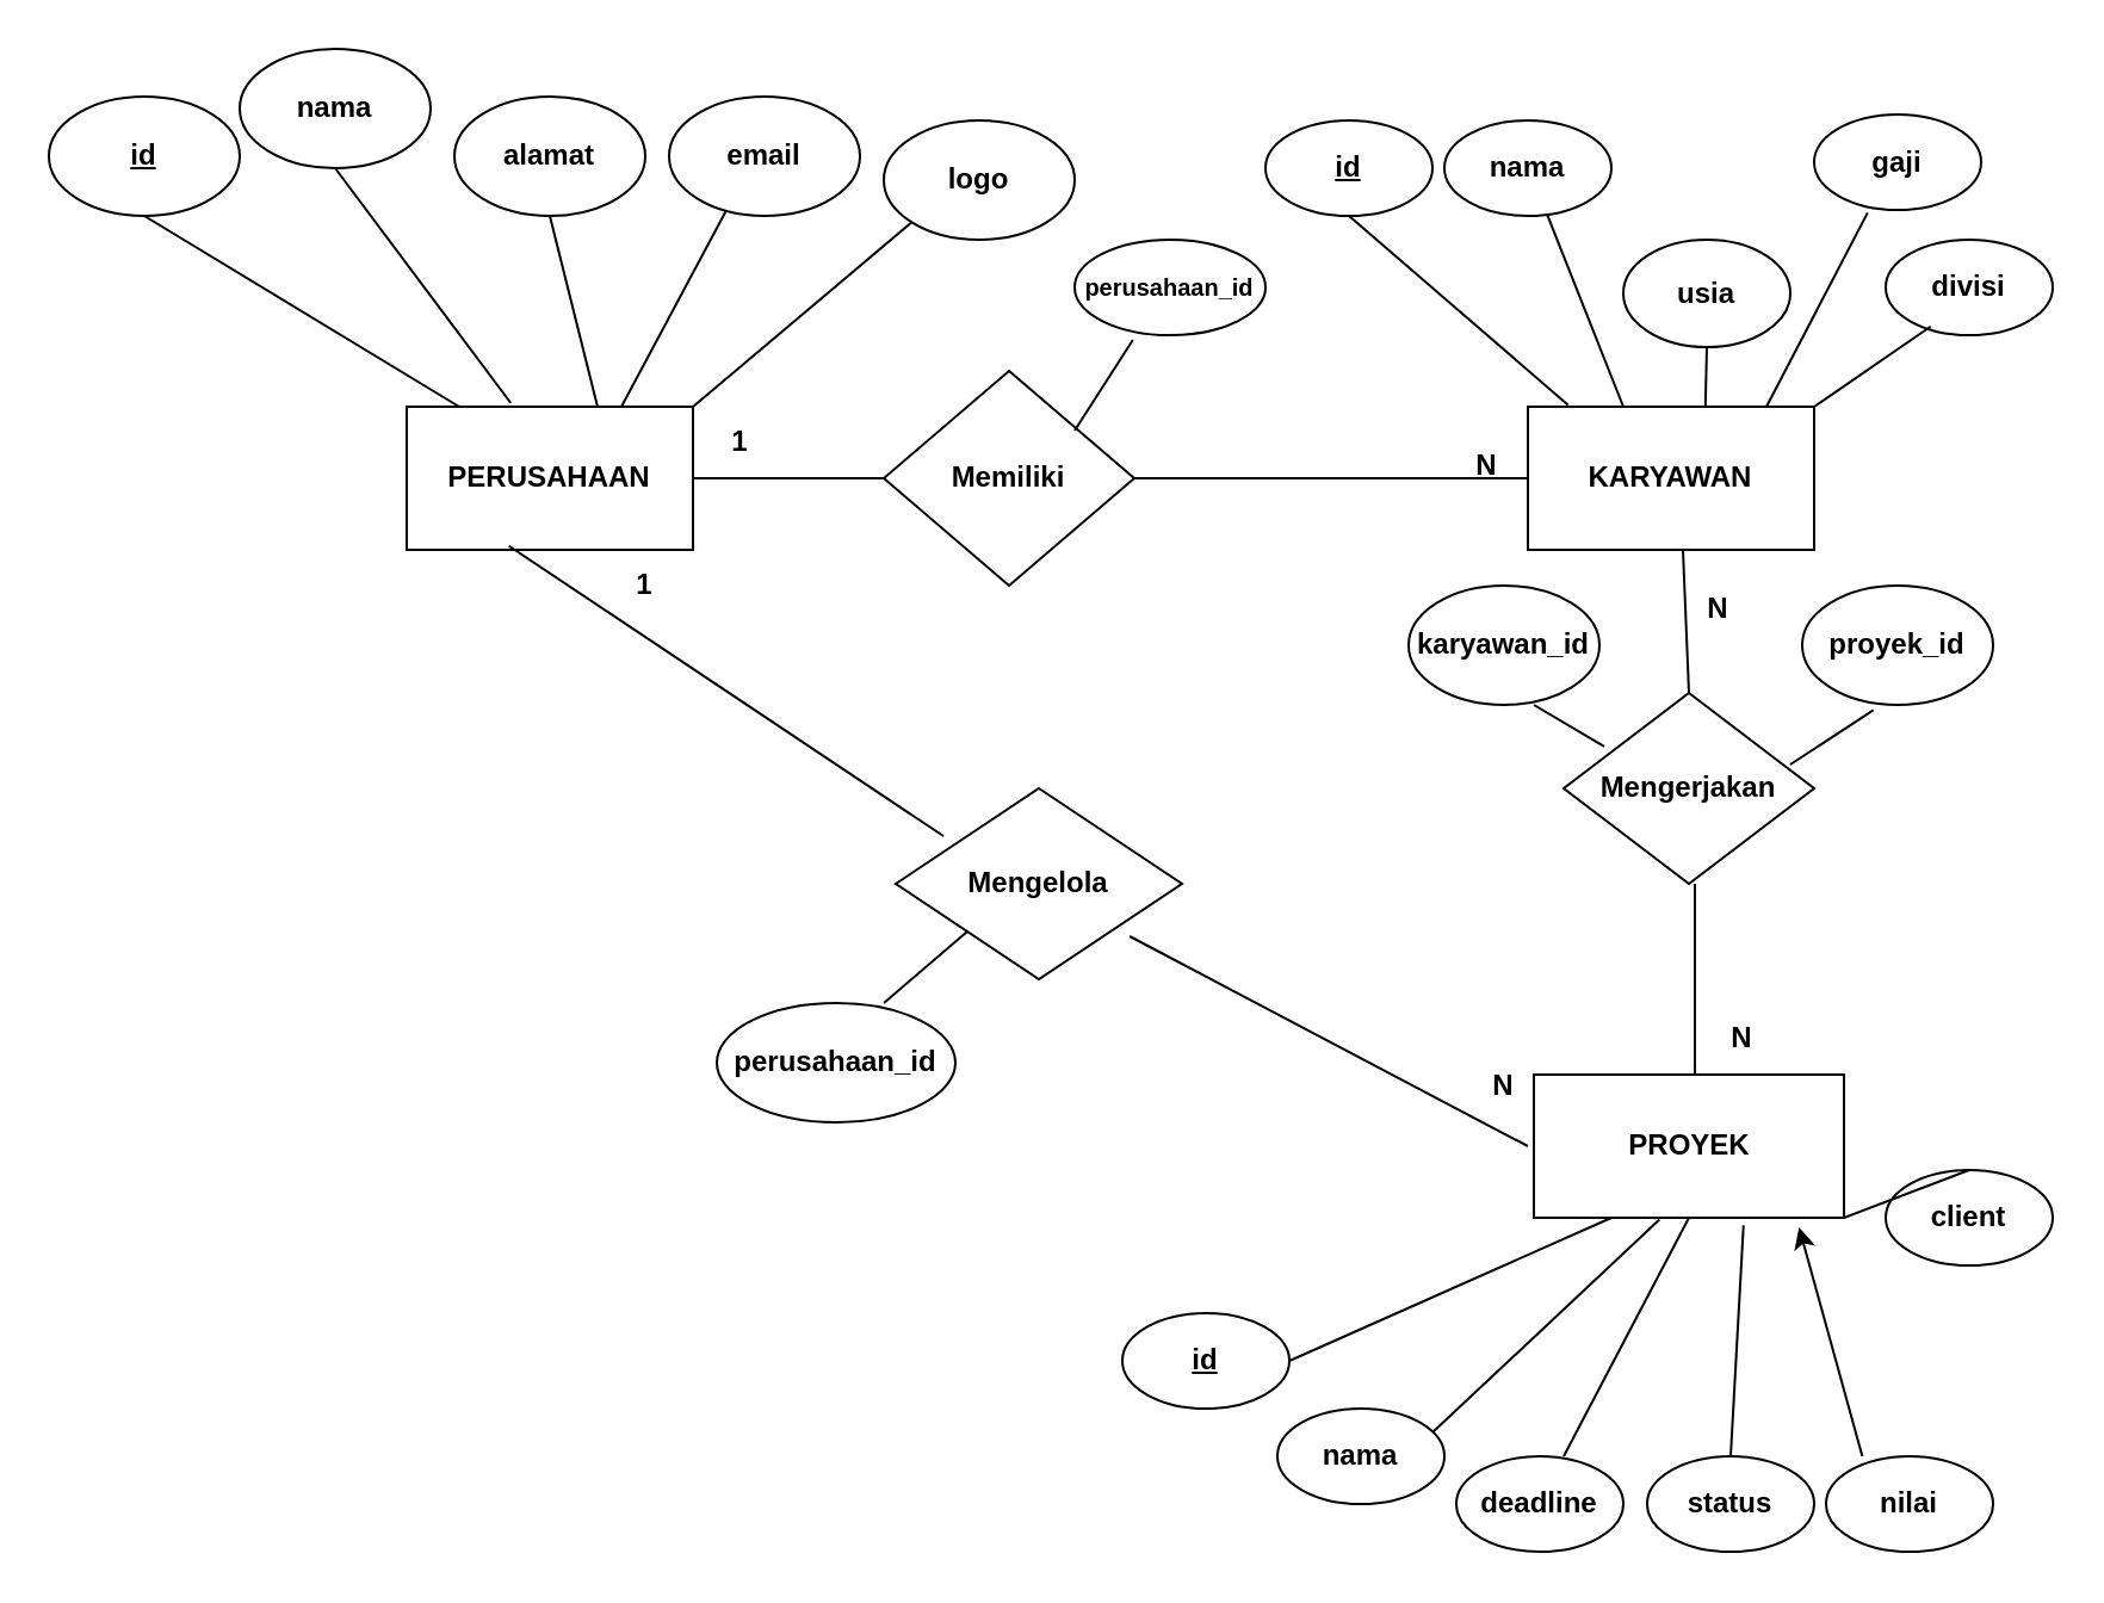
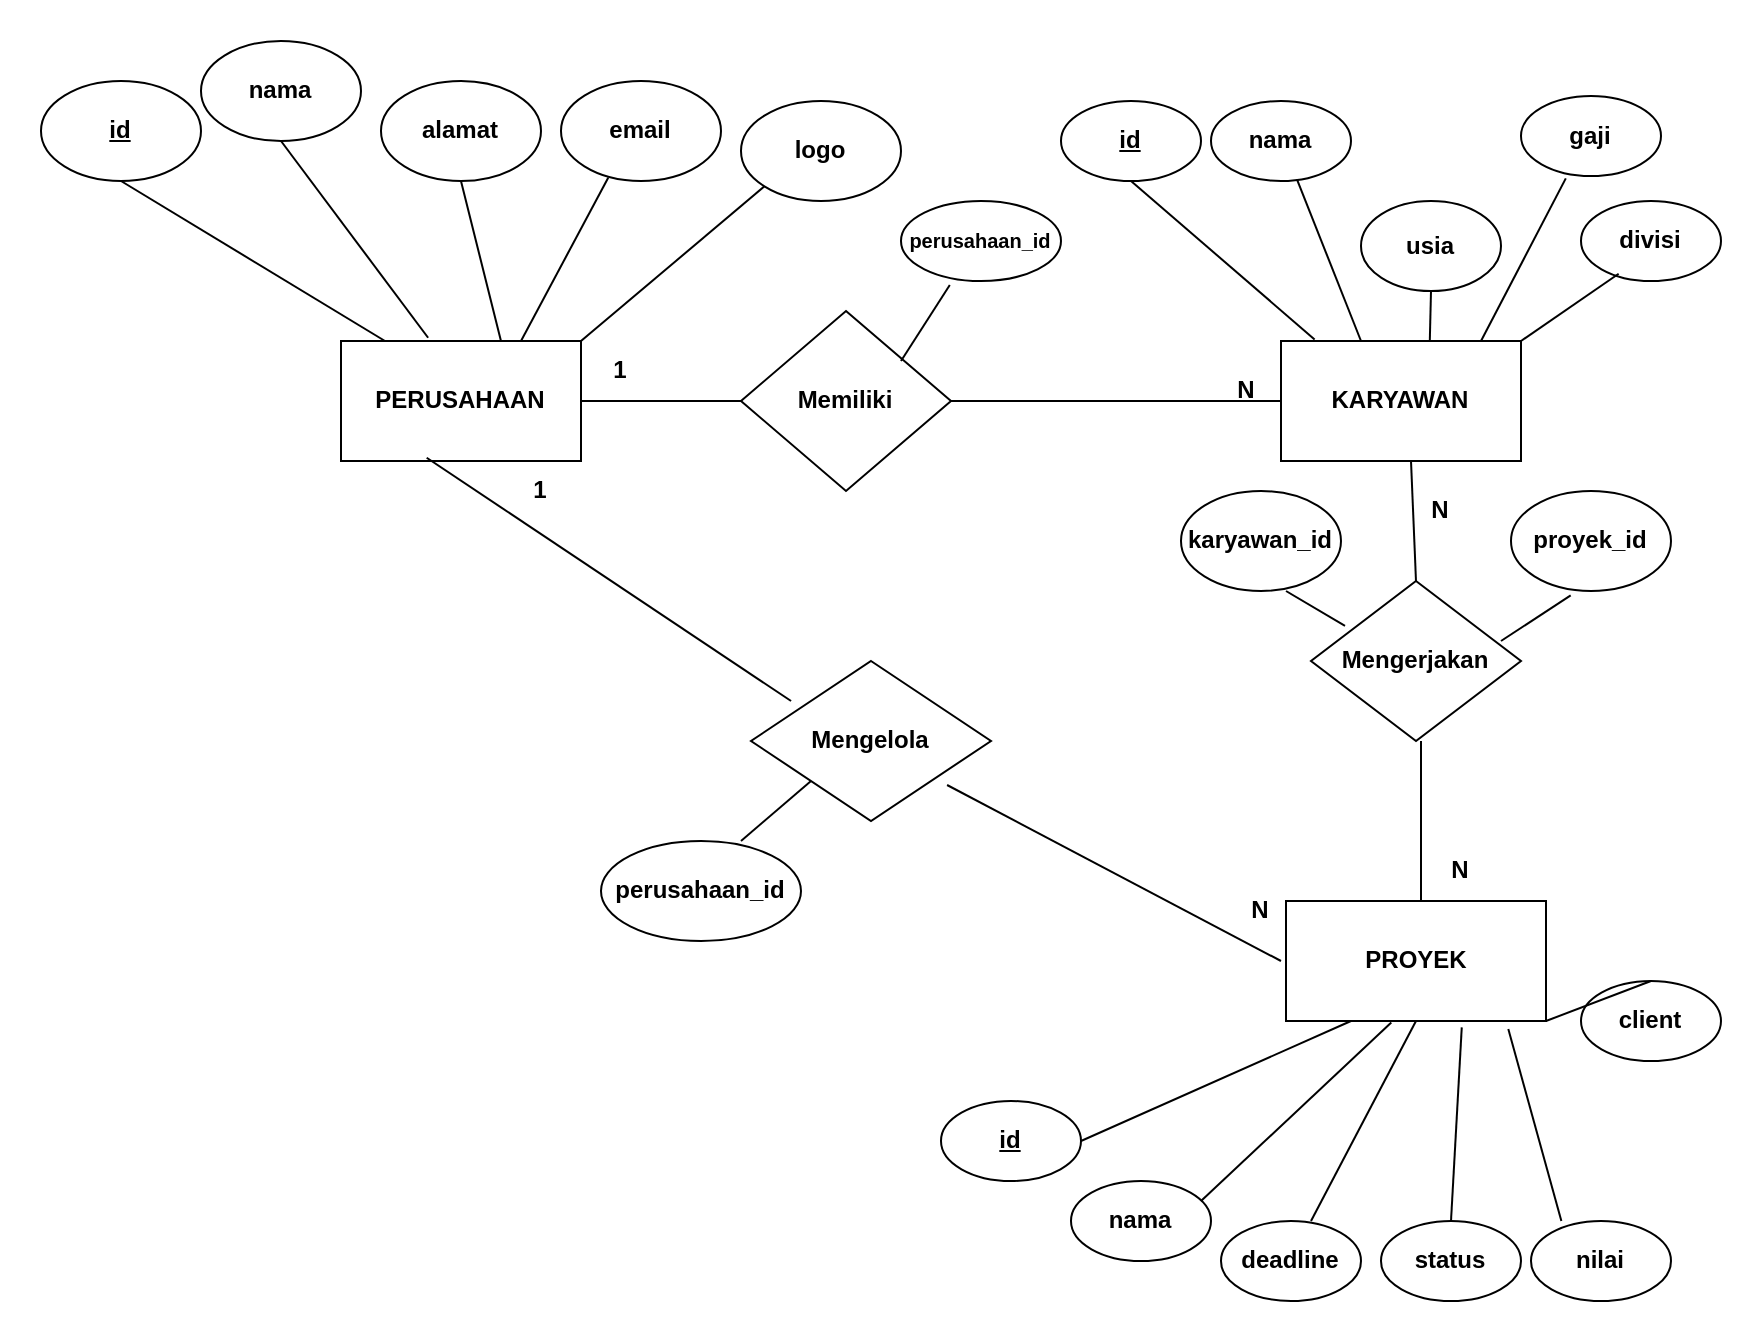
  <mxCell id="0" />
  <mxCell id="1" parent="0" />
  <mxCell id="2" value="&lt;b&gt;PERUSAHAAN&lt;/b&gt;" style="rounded=0;whiteSpace=wrap;html=1;" parent="1" vertex="1"><mxGeometry x="170" y="170" width="120" height="60" as="geometry" /></mxCell>
  <mxCell id="3" value="&lt;b&gt;KARYAWAN&lt;/b&gt;" style="rounded=0;whiteSpace=wrap;html=1;" parent="1" vertex="1"><mxGeometry x="640" y="170" width="120" height="60" as="geometry" /></mxCell>
  <mxCell id="4" value="&lt;b&gt;PROYEK&lt;/b&gt;" style="rounded=0;whiteSpace=wrap;html=1;" parent="1" vertex="1"><mxGeometry x="642.5" y="450" width="130" height="60" as="geometry" /></mxCell>
  <mxCell id="5" value="&lt;b&gt;&lt;u&gt;id&lt;/u&gt;&lt;/b&gt;" style="ellipse;whiteSpace=wrap;html=1;" parent="1" vertex="1"><mxGeometry x="20" y="40" width="80" height="50" as="geometry" /></mxCell>
  <mxCell id="6" value="" style="endArrow=none;html=1;rounded=0;entryX=0.5;entryY=1;entryDx=0;entryDy=0;" parent="1" target="5" edge="1"><mxGeometry width="50" height="50" relative="1" as="geometry"><mxPoint x="192" y="170" as="sourcePoint" /><mxPoint x="460" y="280" as="targetPoint" /></mxGeometry></mxCell>
  <mxCell id="7" value="&lt;b&gt;nama&lt;/b&gt;" style="ellipse;whiteSpace=wrap;html=1;" parent="1" vertex="1"><mxGeometry x="100" y="20" width="80" height="50" as="geometry" /></mxCell>
  <mxCell id="8" value="&lt;b&gt;alamat&lt;/b&gt;" style="ellipse;whiteSpace=wrap;html=1;" parent="1" vertex="1"><mxGeometry x="190" y="40" width="80" height="50" as="geometry" /></mxCell>
  <mxCell id="9" value="&lt;b&gt;email&lt;/b&gt;" style="ellipse;whiteSpace=wrap;html=1;" parent="1" vertex="1"><mxGeometry x="280" y="40" width="80" height="50" as="geometry" /></mxCell>
  <mxCell id="10" value="&lt;b&gt;logo&lt;/b&gt;" style="ellipse;whiteSpace=wrap;html=1;" parent="1" vertex="1"><mxGeometry x="370" y="50" width="80" height="50" as="geometry" /></mxCell>
  <mxCell id="11" value="" style="endArrow=none;html=1;rounded=0;entryX=0.5;entryY=1;entryDx=0;entryDy=0;exitX=0.363;exitY=-0.027;exitDx=0;exitDy=0;exitPerimeter=0;" parent="1" source="2" target="7" edge="1"><mxGeometry width="50" height="50" relative="1" as="geometry"><mxPoint x="210" y="160" as="sourcePoint" /><mxPoint x="260" y="110" as="targetPoint" /></mxGeometry></mxCell>
  <mxCell id="12" value="" style="endArrow=none;html=1;rounded=0;entryX=0.5;entryY=1;entryDx=0;entryDy=0;" parent="1" target="8" edge="1"><mxGeometry width="50" height="50" relative="1" as="geometry"><mxPoint x="250" y="170" as="sourcePoint" /><mxPoint x="300" y="120" as="targetPoint" /></mxGeometry></mxCell>
  <mxCell id="13" value="" style="endArrow=none;html=1;rounded=0;entryX=0.295;entryY=0.968;entryDx=0;entryDy=0;entryPerimeter=0;" parent="1" target="9" edge="1"><mxGeometry width="50" height="50" relative="1" as="geometry"><mxPoint x="260" y="170" as="sourcePoint" /><mxPoint x="310" y="120" as="targetPoint" /></mxGeometry></mxCell>
  <mxCell id="14" value="" style="endArrow=none;html=1;rounded=0;entryX=0;entryY=1;entryDx=0;entryDy=0;" parent="1" target="10" edge="1"><mxGeometry width="50" height="50" relative="1" as="geometry"><mxPoint x="290" y="170" as="sourcePoint" /><mxPoint x="342" y="113" as="targetPoint" /></mxGeometry></mxCell>
  <mxCell id="15" value="" style="endArrow=none;html=1;rounded=0;exitX=1;exitY=0.5;exitDx=0;exitDy=0;" parent="1" source="2" edge="1"><mxGeometry width="50" height="50" relative="1" as="geometry"><mxPoint x="410" y="230" as="sourcePoint" /><mxPoint x="370" y="200" as="targetPoint" /></mxGeometry></mxCell>
  <mxCell id="16" value="&lt;b&gt;Memiliki&lt;/b&gt;" style="rhombus;whiteSpace=wrap;html=1;" parent="1" vertex="1"><mxGeometry x="370" y="155" width="105" height="90" as="geometry" /></mxCell>
  <mxCell id="17" value="&lt;b&gt;&lt;u&gt;id&lt;/u&gt;&lt;/b&gt;" style="ellipse;whiteSpace=wrap;html=1;" parent="1" vertex="1"><mxGeometry x="530" y="50" width="70" height="40" as="geometry" /></mxCell>
  <mxCell id="18" value="&lt;b&gt;nama&lt;/b&gt;" style="ellipse;whiteSpace=wrap;html=1;" parent="1" vertex="1"><mxGeometry x="605" y="50" width="70" height="40" as="geometry" /></mxCell>
  <mxCell id="19" value="&lt;b&gt;usia&lt;/b&gt;" style="ellipse;whiteSpace=wrap;html=1;" parent="1" vertex="1"><mxGeometry x="680" y="100" width="70" height="45" as="geometry" /></mxCell>
  <mxCell id="20" value="&lt;b&gt;gaji&lt;/b&gt;" style="ellipse;whiteSpace=wrap;html=1;" parent="1" vertex="1"><mxGeometry x="760" y="47.5" width="70" height="40" as="geometry" /></mxCell>
  <mxCell id="21" value="&lt;b&gt;divisi&lt;/b&gt;" style="ellipse;whiteSpace=wrap;html=1;" parent="1" vertex="1"><mxGeometry x="790" y="100" width="70" height="40" as="geometry" /></mxCell>
  <mxCell id="22" value="&lt;b&gt;&lt;font style=&quot;font-size: 10px;&quot;&gt;perusahaan_id&lt;/font&gt;&lt;/b&gt;" style="ellipse;whiteSpace=wrap;html=1;" parent="1" vertex="1"><mxGeometry x="450" y="100" width="80" height="40" as="geometry" /></mxCell>
  <mxCell id="23" value="" style="endArrow=none;html=1;rounded=0;entryX=0.305;entryY=1.05;entryDx=0;entryDy=0;entryPerimeter=0;" parent="1" target="22" edge="1"><mxGeometry width="50" height="50" relative="1" as="geometry"><mxPoint x="450" y="180" as="sourcePoint" /><mxPoint x="500" y="130" as="targetPoint" /></mxGeometry></mxCell>
  <mxCell id="24" value="" style="endArrow=none;html=1;rounded=0;entryX=0;entryY=0.5;entryDx=0;entryDy=0;exitX=1;exitY=0.5;exitDx=0;exitDy=0;" parent="1" source="16" target="3" edge="1"><mxGeometry width="50" height="50" relative="1" as="geometry"><mxPoint x="410" y="230" as="sourcePoint" /><mxPoint x="460" y="180" as="targetPoint" /></mxGeometry></mxCell>
  <mxCell id="25" value="" style="endArrow=none;html=1;rounded=0;entryX=0.5;entryY=1;entryDx=0;entryDy=0;exitX=0.14;exitY=-0.013;exitDx=0;exitDy=0;exitPerimeter=0;" parent="1" source="3" target="17" edge="1"><mxGeometry width="50" height="50" relative="1" as="geometry"><mxPoint x="580" y="170" as="sourcePoint" /><mxPoint x="630" y="120" as="targetPoint" /></mxGeometry></mxCell>
  <mxCell id="26" value="" style="endArrow=none;html=1;rounded=0;entryX=0.614;entryY=0.98;entryDx=0;entryDy=0;entryPerimeter=0;" parent="1" target="18" edge="1"><mxGeometry width="50" height="50" relative="1" as="geometry"><mxPoint x="680" y="170" as="sourcePoint" /><mxPoint x="660" y="140" as="targetPoint" /></mxGeometry></mxCell>
  <mxCell id="27" value="" style="endArrow=none;html=1;rounded=0;entryX=0.5;entryY=1;entryDx=0;entryDy=0;exitX=0.62;exitY=0;exitDx=0;exitDy=0;exitPerimeter=0;" parent="1" source="3" target="19" edge="1"><mxGeometry width="50" height="50" relative="1" as="geometry"><mxPoint x="802" y="219" as="sourcePoint" /><mxPoint x="710" y="140" as="targetPoint" /></mxGeometry></mxCell>
  <mxCell id="28" value="" style="endArrow=none;html=1;rounded=0;entryX=0.32;entryY=1.03;entryDx=0;entryDy=0;entryPerimeter=0;" parent="1" target="20" edge="1"><mxGeometry width="50" height="50" relative="1" as="geometry"><mxPoint x="740" y="170" as="sourcePoint" /><mxPoint x="790" y="120" as="targetPoint" /></mxGeometry></mxCell>
  <mxCell id="29" value="" style="endArrow=none;html=1;rounded=0;exitX=1;exitY=0;exitDx=0;exitDy=0;entryX=0.269;entryY=0.91;entryDx=0;entryDy=0;entryPerimeter=0;" parent="1" source="3" target="21" edge="1"><mxGeometry width="50" height="50" relative="1" as="geometry"><mxPoint x="780" y="190" as="sourcePoint" /><mxPoint x="830" y="140" as="targetPoint" /></mxGeometry></mxCell>
  <mxCell id="30" value="&lt;b&gt;Mengerjakan&lt;/b&gt;" style="rhombus;whiteSpace=wrap;html=1;" parent="1" vertex="1"><mxGeometry x="655" y="290" width="105" height="80" as="geometry" /></mxCell>
  <mxCell id="31" value="" style="endArrow=none;html=1;rounded=0;exitX=0.5;exitY=0;exitDx=0;exitDy=0;" parent="1" source="30" edge="1"><mxGeometry width="50" height="50" relative="1" as="geometry"><mxPoint x="655" y="280" as="sourcePoint" /><mxPoint x="705" y="230" as="targetPoint" /></mxGeometry></mxCell>
  <mxCell id="32" value="" style="endArrow=none;html=1;rounded=0;" parent="1" edge="1"><mxGeometry width="50" height="50" relative="1" as="geometry"><mxPoint x="710" y="450" as="sourcePoint" /><mxPoint x="710" y="370" as="targetPoint" /></mxGeometry></mxCell>
  <mxCell id="33" value="&lt;b&gt;karyawan_id&lt;/b&gt;" style="ellipse;whiteSpace=wrap;html=1;" parent="1" vertex="1"><mxGeometry x="590" y="245" width="80" height="50" as="geometry" /></mxCell>
  <mxCell id="34" value="&lt;b&gt;proyek_id&lt;/b&gt;" style="ellipse;whiteSpace=wrap;html=1;" parent="1" vertex="1"><mxGeometry x="755" y="245" width="80" height="50" as="geometry" /></mxCell>
  <mxCell id="35" value="" style="endArrow=none;html=1;rounded=0;entryX=0.373;entryY=1.044;entryDx=0;entryDy=0;entryPerimeter=0;" parent="1" target="34" edge="1"><mxGeometry width="50" height="50" relative="1" as="geometry"><mxPoint x="750" y="320" as="sourcePoint" /><mxPoint x="800" y="270" as="targetPoint" /></mxGeometry></mxCell>
  <mxCell id="36" value="" style="endArrow=none;html=1;rounded=0;exitX=0.162;exitY=0.28;exitDx=0;exitDy=0;exitPerimeter=0;" parent="1" source="30" edge="1"><mxGeometry width="50" height="50" relative="1" as="geometry"><mxPoint x="592.5" y="345" as="sourcePoint" /><mxPoint x="642.5" y="295" as="targetPoint" /></mxGeometry></mxCell>
  <mxCell id="37" value="&lt;b&gt;&lt;u&gt;id&lt;/u&gt;&lt;/b&gt;" style="ellipse;whiteSpace=wrap;html=1;" parent="1" vertex="1"><mxGeometry x="470" y="550" width="70" height="40" as="geometry" /></mxCell>
  <mxCell id="38" value="&lt;b&gt;nama&lt;/b&gt;" style="ellipse;whiteSpace=wrap;html=1;" parent="1" vertex="1"><mxGeometry x="535" y="590" width="70" height="40" as="geometry" /></mxCell>
  <mxCell id="39" value="&lt;b&gt;deadline&lt;/b&gt;" style="ellipse;whiteSpace=wrap;html=1;" parent="1" vertex="1"><mxGeometry x="610" y="610" width="70" height="40" as="geometry" /></mxCell>
  <mxCell id="40" value="&lt;b&gt;perusahaan_id&lt;/b&gt;" style="ellipse;whiteSpace=wrap;html=1;" parent="1" vertex="1"><mxGeometry x="300" y="420" width="100" height="50" as="geometry" /></mxCell>
  <mxCell id="41" value="&lt;b&gt;status&lt;/b&gt;&lt;span style=&quot;color: rgba(0, 0, 0, 0); font-family: monospace; font-size: 0px; text-align: start; text-wrap-mode: nowrap;&quot;&gt;%3CmxGraphModel%3E%3Croot%3E%3CmxCell%20id%3D%220%22%2F%3E%3CmxCell%20id%3D%221%22%20parent%3D%220%22%2F%3E%3CmxCell%20id%3D%222%22%20value%3D%22%26lt%3Bb%26gt%3Bnama%26lt%3B%2Fb%26gt%3B%22%20style%3D%22ellipse%3BwhiteSpace%3Dwrap%3Bhtml%3D1%3B%22%20vertex%3D%221%22%20parent%3D%221%22%3E%3CmxGeometry%20x%3D%22610%22%20y%3D%22830%22%20width%3D%2270%22%20height%3D%2240%22%20as%3D%22geometry%22%2F%3E%3C%2FmxCell%3E%3C%2Froot%3E%3C%2FmxGraphModel%3E&lt;/span&gt;" style="ellipse;whiteSpace=wrap;html=1;" parent="1" vertex="1"><mxGeometry x="690" y="610" width="70" height="40" as="geometry" /></mxCell>
  <mxCell id="42" value="&lt;b&gt;client&lt;/b&gt;" style="ellipse;whiteSpace=wrap;html=1;" parent="1" vertex="1"><mxGeometry x="790" y="490" width="70" height="40" as="geometry" /></mxCell>
  <mxCell id="43" value="&lt;b&gt;nilai&lt;/b&gt;" style="ellipse;whiteSpace=wrap;html=1;" parent="1" vertex="1"><mxGeometry x="765" y="610" width="70" height="40" as="geometry" /></mxCell>
  <mxCell id="44" value="" style="endArrow=none;html=1;rounded=0;entryX=0.25;entryY=1;entryDx=0;entryDy=0;" parent="1" target="4" edge="1"><mxGeometry width="50" height="50" relative="1" as="geometry"><mxPoint x="540" y="570" as="sourcePoint" /><mxPoint x="590" y="520" as="targetPoint" /></mxGeometry></mxCell>
  <mxCell id="45" value="" style="endArrow=none;html=1;rounded=0;entryX=0.405;entryY=1.013;entryDx=0;entryDy=0;entryPerimeter=0;" parent="1" target="4" edge="1"><mxGeometry width="50" height="50" relative="1" as="geometry"><mxPoint x="600" y="600" as="sourcePoint" /><mxPoint x="650" y="550" as="targetPoint" /></mxGeometry></mxCell>
  <mxCell id="46" value="" style="endArrow=none;html=1;rounded=0;entryX=0.5;entryY=1;entryDx=0;entryDy=0;" parent="1" target="4" edge="1"><mxGeometry width="50" height="50" relative="1" as="geometry"><mxPoint x="655" y="610" as="sourcePoint" /><mxPoint x="705" y="560" as="targetPoint" /></mxGeometry></mxCell>
  <mxCell id="47" value="" style="endArrow=none;html=1;rounded=0;entryX=0.676;entryY=1.053;entryDx=0;entryDy=0;entryPerimeter=0;exitX=0.5;exitY=0;exitDx=0;exitDy=0;" parent="1" source="41" target="4" edge="1"><mxGeometry width="50" height="50" relative="1" as="geometry"><mxPoint x="670" y="730" as="sourcePoint" /><mxPoint x="720" y="680" as="targetPoint" /></mxGeometry></mxCell>
- <mxCell id="48" value="" style="endArrow=classic;html=1;rounded=0;exitX=0.217;exitY=0;exitDx=0;exitDy=0;exitPerimeter=0;entryX=0.855;entryY=1.067;entryDx=0;entryDy=0;entryPerimeter=0;" parent="1" source="43" target="4" edge="1"><mxGeometry width="50" height="50" relative="1" as="geometry"><mxPoint x="750" y="580" as="sourcePoint" /><mxPoint x="800" y="530" as="targetPoint" /></mxGeometry></mxCell>
+ <mxCell id="48" value="" style="endArrow=none;html=1;rounded=0;exitX=0.217;exitY=0;exitDx=0;exitDy=0;exitPerimeter=0;entryX=0.855;entryY=1.067;entryDx=0;entryDy=0;entryPerimeter=0;" parent="1" source="43" target="4" edge="1"><mxGeometry width="50" height="50" relative="1" as="geometry"><mxPoint x="750" y="580" as="sourcePoint" /><mxPoint x="800" y="530" as="targetPoint" /></mxGeometry></mxCell>
  <mxCell id="49" value="" style="endArrow=none;html=1;rounded=0;entryX=1;entryY=1;entryDx=0;entryDy=0;exitX=0.5;exitY=0;exitDx=0;exitDy=0;" parent="1" source="42" target="4" edge="1"><mxGeometry width="50" height="50" relative="1" as="geometry"><mxPoint x="800" y="540" as="sourcePoint" /><mxPoint x="850" y="490" as="targetPoint" /></mxGeometry></mxCell>
  <mxCell id="50" value="&lt;b&gt;Mengelola&lt;/b&gt;" style="rhombus;whiteSpace=wrap;html=1;" parent="1" vertex="1"><mxGeometry x="375" y="330" width="120" height="80" as="geometry" /></mxCell>
  <mxCell id="51" value="" style="endArrow=none;html=1;rounded=0;entryX=0.817;entryY=0.775;entryDx=0;entryDy=0;entryPerimeter=0;" parent="1" target="50" edge="1"><mxGeometry width="50" height="50" relative="1" as="geometry"><mxPoint x="640" y="480" as="sourcePoint" /><mxPoint x="585" y="430" as="targetPoint" /></mxGeometry></mxCell>
  <mxCell id="52" value="" style="endArrow=none;html=1;rounded=0;entryX=0;entryY=1;entryDx=0;entryDy=0;" parent="1" target="50" edge="1"><mxGeometry width="50" height="50" relative="1" as="geometry"><mxPoint x="370" y="420" as="sourcePoint" /><mxPoint x="400" y="380" as="targetPoint" /></mxGeometry></mxCell>
  <mxCell id="53" value="&lt;b&gt;1&lt;/b&gt;" style="text;html=1;align=center;verticalAlign=middle;whiteSpace=wrap;rounded=0;" parent="1" vertex="1"><mxGeometry x="280" y="170" width="60" height="30" as="geometry" /></mxCell>
  <mxCell id="54" value="&lt;b&gt;N&lt;/b&gt;" style="text;html=1;align=center;verticalAlign=middle;whiteSpace=wrap;rounded=0;" parent="1" vertex="1"><mxGeometry x="600" y="440" width="60" height="30" as="geometry" /></mxCell>
  <mxCell id="55" value="&lt;b&gt;N&lt;/b&gt;" style="text;html=1;align=center;verticalAlign=middle;whiteSpace=wrap;rounded=0;" parent="1" vertex="1"><mxGeometry x="690" y="240" width="60" height="30" as="geometry" /></mxCell>
  <mxCell id="56" value="&lt;b&gt;N&lt;/b&gt;" style="text;html=1;align=center;verticalAlign=middle;whiteSpace=wrap;rounded=0;" parent="1" vertex="1"><mxGeometry x="700" y="420" width="60" height="30" as="geometry" /></mxCell>
  <mxCell id="57" value="" style="endArrow=none;html=1;rounded=0;entryX=0.357;entryY=0.973;entryDx=0;entryDy=0;exitX=0.167;exitY=0.25;exitDx=0;exitDy=0;exitPerimeter=0;entryPerimeter=0;" parent="1" source="50" target="2" edge="1"><mxGeometry width="50" height="50" relative="1" as="geometry"><mxPoint x="395" y="350" as="sourcePoint" /><mxPoint x="230" y="230" as="targetPoint" /></mxGeometry></mxCell>
  <mxCell id="58" value="&lt;b&gt;1&lt;/b&gt;" style="text;html=1;align=center;verticalAlign=middle;whiteSpace=wrap;rounded=0;" parent="1" vertex="1"><mxGeometry x="240" y="230" width="60" height="30" as="geometry" /></mxCell>
  <mxCell id="59" value="&lt;b&gt;N&lt;/b&gt;" style="text;html=1;align=center;verticalAlign=middle;whiteSpace=wrap;rounded=0;" parent="1" vertex="1"><mxGeometry x="592.5" y="180" width="60" height="30" as="geometry" /></mxCell>
